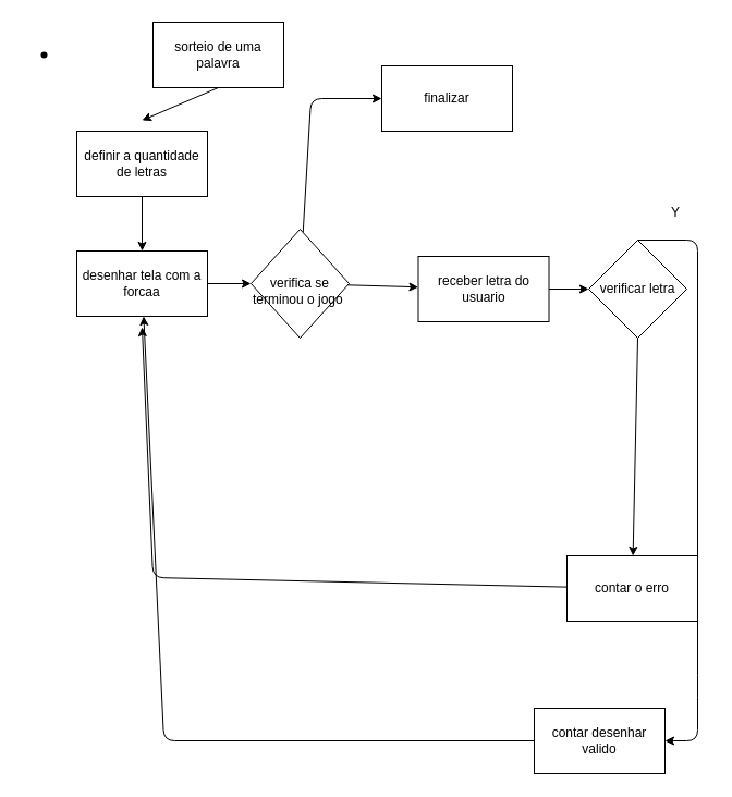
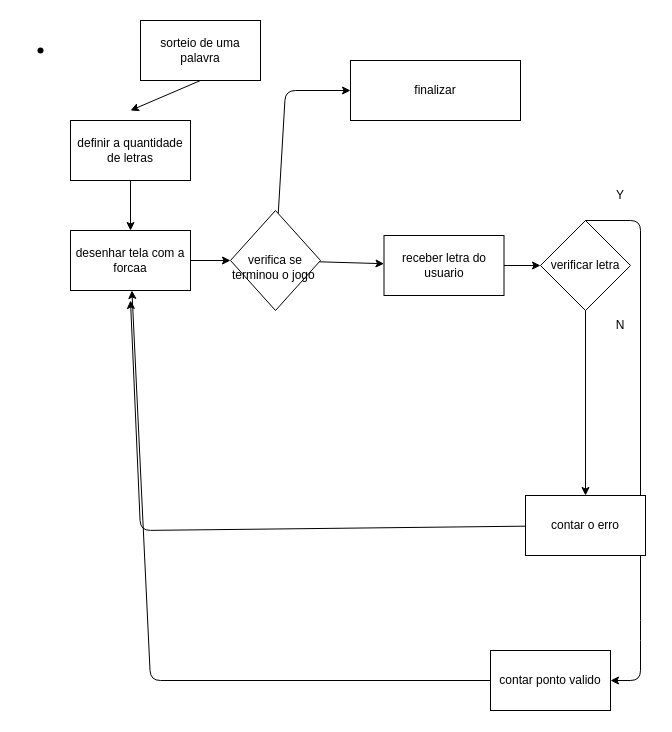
  <mxCell id="0" />
  <mxCell id="1" parent="0" />
  <mxCell id="2" style="edgeStyle=none;html=1;exitX=0.5;exitY=1;exitDx=0;exitDy=0;" edge="1" parent="1" source="3"><mxGeometry relative="1" as="geometry"><mxPoint x="130" y="110" as="targetPoint" /></mxGeometry></mxCell>
  <mxCell id="3" value="sorteio de uma palavra" style="rounded=0;whiteSpace=wrap;html=1;" vertex="1" parent="1"><mxGeometry x="140" y="20" width="120" height="60" as="geometry" /></mxCell>
  <mxCell id="4" style="edgeStyle=none;html=1;exitX=0.5;exitY=1;exitDx=0;exitDy=0;entryX=0.5;entryY=0;entryDx=0;entryDy=0;" edge="1" parent="1" source="5" target="7"><mxGeometry relative="1" as="geometry"><mxPoint x="130.095" y="210" as="targetPoint" /></mxGeometry></mxCell>
  <mxCell id="5" value="definir a quantidade de letras" style="rounded=0;whiteSpace=wrap;html=1;" vertex="1" parent="1"><mxGeometry x="70" y="120" width="120" height="60" as="geometry" /></mxCell>
  <mxCell id="6" value="" style="edgeStyle=none;html=1;" edge="1" parent="1" source="7" target="21"><mxGeometry relative="1" as="geometry" /></mxCell>
  <mxCell id="7" value="desenhar tela com a forcaa" style="rounded=0;whiteSpace=wrap;html=1;" vertex="1" parent="1"><mxGeometry x="70" y="230" width="120" height="60" as="geometry" /></mxCell>
  <mxCell id="8" value="" style="edgeStyle=none;html=1;" edge="1" parent="1" source="9" target="12"><mxGeometry relative="1" as="geometry" /></mxCell>
  <mxCell id="9" value="receber letra do usuario" style="rounded=0;whiteSpace=wrap;html=1;" vertex="1" parent="1"><mxGeometry x="383.5" y="235" width="120" height="60" as="geometry" /></mxCell>
  <mxCell id="10" style="edgeStyle=none;html=1;exitX=0.5;exitY=0;exitDx=0;exitDy=0;" edge="1" parent="1" source="12" target="14"><mxGeometry relative="1" as="geometry"><mxPoint x="425" y="150" as="targetPoint" /><Array as="points"><mxPoint x="640" y="220" /><mxPoint x="640" y="630" /><mxPoint x="640" y="680" /></Array></mxGeometry></mxCell>
  <mxCell id="11" style="edgeStyle=none;html=1;exitX=0.5;exitY=1;exitDx=0;exitDy=0;" edge="1" parent="1" source="12" target="17"><mxGeometry relative="1" as="geometry"><mxPoint x="320" y="390" as="targetPoint" /><Array as="points" /></mxGeometry></mxCell>
  <mxCell id="12" value="verificar letra" style="rhombus;whiteSpace=wrap;html=1;" vertex="1" parent="1"><mxGeometry x="540" y="220" width="90" height="90" as="geometry" /></mxCell>
  <mxCell id="13" style="edgeStyle=none;html=1;" edge="1" parent="1" source="14" target="7"><mxGeometry relative="1" as="geometry"><mxPoint x="150" y="580" as="targetPoint" /><Array as="points"><mxPoint x="150" y="680" /></Array></mxGeometry></mxCell>
- <mxCell id="14" value="contar desenhar valido" style="rounded=0;whiteSpace=wrap;html=1;" vertex="1" parent="1"><mxGeometry x="490" y="650" width="120" height="60" as="geometry" /></mxCell>
+ <mxCell id="14" value="contar ponto valido" style="rounded=0;whiteSpace=wrap;html=1;" vertex="1" parent="1"><mxGeometry x="490" y="650" width="120" height="60" as="geometry" /></mxCell>
  <mxCell id="15" value="Y" style="text;html=1;strokeColor=none;fillColor=none;align=center;verticalAlign=middle;whiteSpace=wrap;rounded=0;" vertex="1" parent="1"><mxGeometry x="590" y="180" width="60" height="30" as="geometry" /></mxCell>
  <mxCell id="16" value="" style="edgeStyle=none;html=1;" edge="1" parent="1" source="17"><mxGeometry relative="1" as="geometry"><mxPoint x="130" y="300" as="targetPoint" /><Array as="points"><mxPoint x="140" y="530" /></Array></mxGeometry></mxCell>
- <mxCell id="17" value="contar o erro" style="rounded=0;whiteSpace=wrap;html=1;" vertex="1" parent="1"><mxGeometry x="520" y="510" width="120" height="60" as="geometry" /></mxCell>
+ <mxCell id="17" value="contar o erro" style="rounded=0;whiteSpace=wrap;html=1;" vertex="1" parent="1"><mxGeometry x="525" y="495" width="120" height="60" as="geometry" /></mxCell>
+ <mxCell id="18" value="N" style="text;html=1;strokeColor=none;fillColor=none;align=center;verticalAlign=middle;whiteSpace=wrap;rounded=0;" vertex="1" parent="1"><mxGeometry x="590" y="310" width="60" height="30" as="geometry" /></mxCell>
  <mxCell id="19" value="" style="edgeStyle=none;html=1;" edge="1" parent="1" source="21" target="9"><mxGeometry relative="1" as="geometry" /></mxCell>
  <mxCell id="20" value="" style="edgeStyle=none;html=1;" edge="1" parent="1" source="21" target="22"><mxGeometry relative="1" as="geometry"><Array as="points"><mxPoint x="285" y="90" /></Array></mxGeometry></mxCell>
  <mxCell id="21" value="&lt;br&gt;&lt;font face=&quot;helvetica&quot;&gt;verifica se terminou o jogo&amp;nbsp;&lt;/font&gt;" style="rhombus;whiteSpace=wrap;html=1;" vertex="1" parent="1"><mxGeometry x="230" y="210" width="90" height="100" as="geometry" /></mxCell>
- <mxCell id="22" value="finalizar" style="whiteSpace=wrap;html=1;" vertex="1" parent="1"><mxGeometry x="350" y="60" width="120" height="60" as="geometry" /></mxCell>
+ <mxCell id="22" value="finalizar" style="whiteSpace=wrap;html=1;" vertex="1" parent="1"><mxGeometry x="350" y="60" width="170" height="60" as="geometry" /></mxCell>
  <mxCell id="23" value="" style="shape=waypoint;sketch=0;fillStyle=solid;size=6;pointerEvents=1;points=[];fillColor=none;resizable=0;rotatable=0;perimeter=centerPerimeter;snapToPoint=1;" vertex="1" parent="1"><mxGeometry x="20" y="30" width="40" height="40" as="geometry" /></mxCell>
